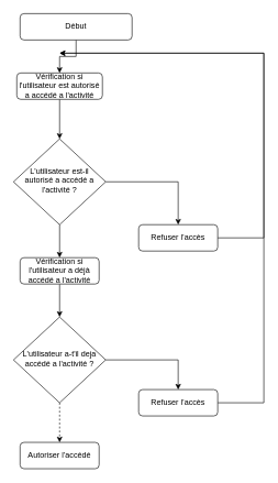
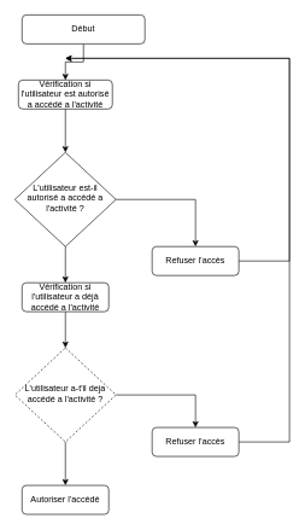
  <mxCell id="0" />
  <mxCell id="1" parent="0" />
  <mxCell id="2" style="edgeStyle=orthogonalEdgeStyle;rounded=0;orthogonalLoop=1;jettySize=auto;html=1;entryX=0.5;entryY=0;entryDx=0;entryDy=0;" edge="1" parent="1" source="3" target="12"><mxGeometry relative="1" as="geometry" /></mxCell>
  <mxCell id="3" value="Début" style="rounded=1;whiteSpace=wrap;html=1;fontSize=12;glass=0;strokeWidth=1;shadow=0;" parent="1" vertex="1"><mxGeometry x="30" y="20" width="170" height="40" as="geometry" /></mxCell>
  <mxCell id="4" style="edgeStyle=orthogonalEdgeStyle;rounded=0;orthogonalLoop=1;jettySize=auto;html=1;" edge="1" parent="1" source="5" target="8"><mxGeometry relative="1" as="geometry" /></mxCell>
  <mxCell id="5" value="Vérification si l'utilisateur a déjà accédé a l'activité" style="rounded=1;whiteSpace=wrap;html=1;fontSize=12;glass=0;strokeWidth=1;shadow=0;" parent="1" vertex="1"><mxGeometry x="30" y="390" width="120" height="40" as="geometry" /></mxCell>
  <mxCell id="6" style="edgeStyle=orthogonalEdgeStyle;rounded=0;orthogonalLoop=1;jettySize=auto;html=1;entryX=0.5;entryY=0;entryDx=0;entryDy=0;" edge="1" parent="1" source="8" target="17"><mxGeometry relative="1" as="geometry" /></mxCell>
- <mxCell id="7" style="edgeStyle=orthogonalEdgeStyle;rounded=0;orthogonalLoop=1;jettySize=auto;html=1;entryX=0.5;entryY=0;entryDx=0;entryDy=0;dashed=1;" edge="1" parent="1" source="8" target="18"><mxGeometry relative="1" as="geometry" /></mxCell>
- <mxCell id="8" value="L'utilisateur a-t'il deja accédé a l'activité ?" style="rhombus;whiteSpace=wrap;html=1;shadow=0;fontFamily=Helvetica;fontSize=12;align=center;strokeWidth=1;spacing=6;spacingTop=-4;" parent="1" vertex="1"><mxGeometry x="20" y="480" width="140" height="130" as="geometry" /></mxCell>
+ <mxCell id="7" style="edgeStyle=orthogonalEdgeStyle;rounded=0;orthogonalLoop=1;jettySize=auto;html=1;entryX=0.5;entryY=0;entryDx=0;entryDy=0;" edge="1" parent="1" source="8" target="18"><mxGeometry relative="1" as="geometry" /></mxCell>
+ <mxCell id="8" value="L'utilisateur a-t'il deja accédé a l'activité ?" style="rhombus;whiteSpace=wrap;html=1;shadow=0;fontFamily=Helvetica;fontSize=12;align=center;strokeWidth=1;spacing=6;spacingTop=-4;dashed=1;" parent="1" vertex="1"><mxGeometry x="20" y="480" width="140" height="130" as="geometry" /></mxCell>
  <mxCell id="9" style="edgeStyle=orthogonalEdgeStyle;rounded=0;orthogonalLoop=1;jettySize=auto;html=1;" edge="1" parent="1" source="10"><mxGeometry relative="1" as="geometry"><mxPoint x="90" y="80" as="targetPoint" /><Array as="points"><mxPoint x="400" y="360" /><mxPoint x="400" y="80" /></Array></mxGeometry></mxCell>
  <mxCell id="10" value="Refuser l’accès" style="rounded=1;whiteSpace=wrap;html=1;fontSize=12;glass=0;strokeWidth=1;shadow=0;" parent="1" vertex="1"><mxGeometry x="210" y="340" width="120" height="40" as="geometry" /></mxCell>
  <mxCell id="11" style="edgeStyle=orthogonalEdgeStyle;rounded=0;orthogonalLoop=1;jettySize=auto;html=1;" edge="1" parent="1" source="12" target="15"><mxGeometry relative="1" as="geometry" /></mxCell>
  <mxCell id="12" value="Vérification si l'utilisateur est autorisé a accédé a l'activité" style="rounded=1;whiteSpace=wrap;html=1;fontSize=12;glass=0;strokeWidth=1;shadow=0;" vertex="1" parent="1"><mxGeometry x="25" y="110" width="130" height="40" as="geometry" /></mxCell>
  <mxCell id="13" style="edgeStyle=orthogonalEdgeStyle;rounded=0;orthogonalLoop=1;jettySize=auto;html=1;" edge="1" parent="1" source="15" target="5"><mxGeometry relative="1" as="geometry" /></mxCell>
  <mxCell id="14" style="edgeStyle=orthogonalEdgeStyle;rounded=0;orthogonalLoop=1;jettySize=auto;html=1;entryX=0.5;entryY=0;entryDx=0;entryDy=0;" edge="1" parent="1" source="15" target="10"><mxGeometry relative="1" as="geometry" /></mxCell>
  <mxCell id="15" value="L'utilisateur est-il autorisé a accédé a l'activité ?" style="rhombus;whiteSpace=wrap;html=1;shadow=0;fontFamily=Helvetica;fontSize=12;align=center;strokeWidth=1;spacing=6;spacingTop=-4;" vertex="1" parent="1"><mxGeometry x="20" y="210" width="140" height="130" as="geometry" /></mxCell>
  <mxCell id="16" style="edgeStyle=orthogonalEdgeStyle;rounded=0;orthogonalLoop=1;jettySize=auto;html=1;" edge="1" parent="1" source="17"><mxGeometry relative="1" as="geometry"><mxPoint x="90" y="80" as="targetPoint" /><Array as="points"><mxPoint x="400" y="610" /><mxPoint x="400" y="80" /></Array></mxGeometry></mxCell>
  <mxCell id="17" value="Refuser l’accès" style="rounded=1;whiteSpace=wrap;html=1;fontSize=12;glass=0;strokeWidth=1;shadow=0;" vertex="1" parent="1"><mxGeometry x="210" y="590" width="120" height="40" as="geometry" /></mxCell>
  <mxCell id="18" value="Autoriser l’accédé" style="rounded=1;whiteSpace=wrap;html=1;fontSize=12;glass=0;strokeWidth=1;shadow=0;" vertex="1" parent="1"><mxGeometry x="30" y="670" width="120" height="40" as="geometry" /></mxCell>
